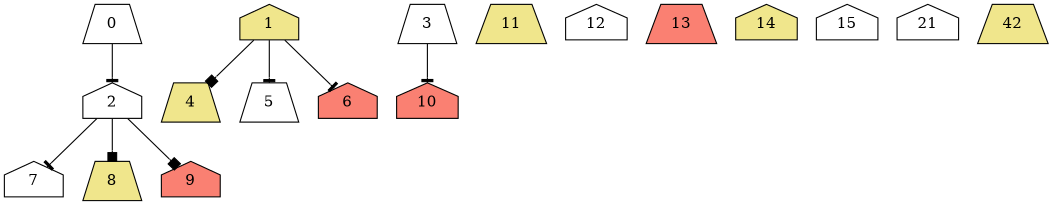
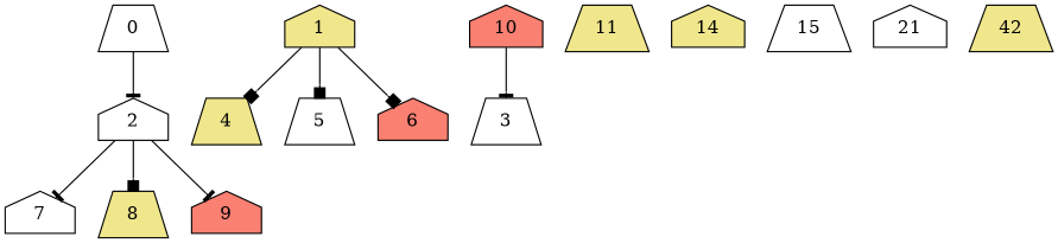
  digraph {
    node [Weight=100 fillcolor=white shape=trapezium style=filled]
    edge [Weight=7 arrowhead=tee]
    0 [Weight=50]
    2 [Weight=90 shape=house]
    1 [Weight=70 fillcolor=khaki shape=house]
    4 [Weight=40 fillcolor=khaki]
    5 [Weight=20]
    6 [fillcolor=salmon shape=house]
    7 [Weight=80 shape=house]
    8 [Weight=50 fillcolor=khaki]
    9 [Weight=20 fillcolor=salmon shape=house]
    10 [Weight=20 fillcolor=salmon shape=house]
    3
    11 [Weight=90 fillcolor=khaki]
-   12 [shape=house]
-   13 [Weight=70 fillcolor=salmon]
    14 [Weight=90 fillcolor=khaki shape=house]
-   15 [shape=house]
+   15
    21 [Weight=90 shape=house]
    n18 [fillcolor=khaki label=42]
    0 -> 2
    2 -> 7 [Weight=5]
    2 -> 8 [Weight=3 arrowhead=box]
-   2 -> 9 [Weight=10 arrowhead=box]
+   2 -> 9 [Weight=10]
    1 -> 4 [Weight=10 arrowhead=box]
-   1 -> 5
-   1 -> 6 [Weight=5]
-   3 -> 10 [Weight=4]
+   1 -> 5 [arrowhead=box]
+   1 -> 6 [Weight=5 arrowhead=box]
+   10 -> 3 [Weight=4]
  }
